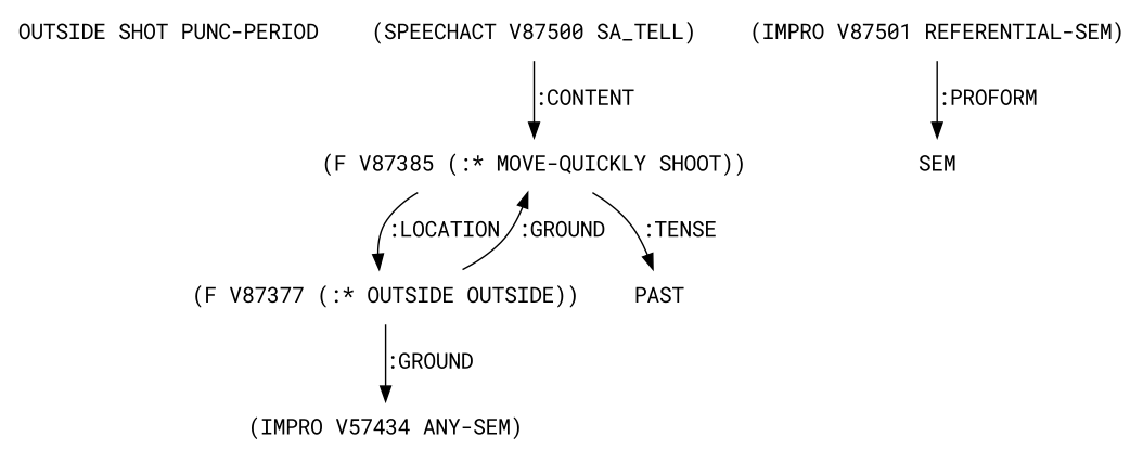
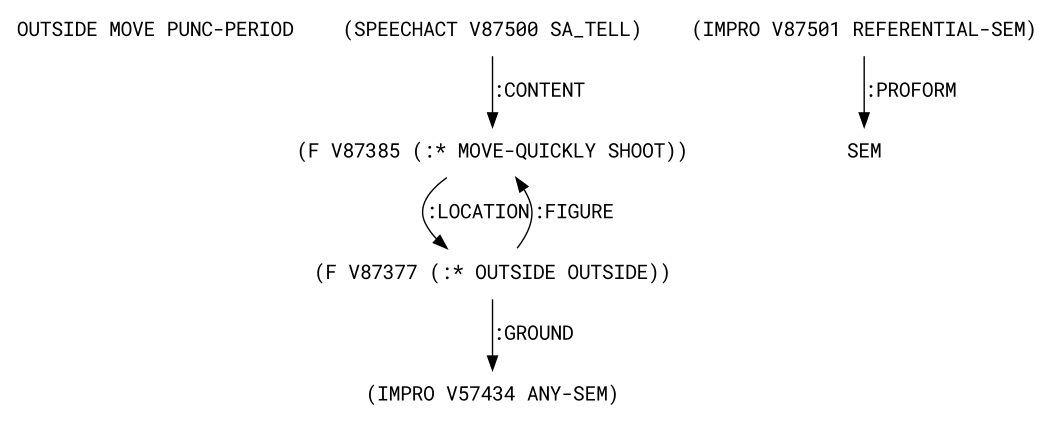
  digraph {
    fontname="Roboto Mono"
    node [fontname="Roboto Mono" shape=none]
    edge [fontname="Roboto Mono"]
-   "OUTSIDE SHOT PUNC-PERIOD"
+   "OUTSIDE SHOT PUNC-PERIOD" [label="OUTSIDE MOVE PUNC-PERIOD"]
    n2 [label="(SPEECHACT V87500 SA_TELL)"]
    n3 [label="(F V87385 (:* MOVE-QUICKLY SHOOT))"]
    n4 [label="(F V87377 (:* OUTSIDE OUTSIDE))"]
-   n5 [label=PAST]
    n6 [label="(IMPRO V87501 REFERENTIAL-SEM)"]
    n7 [label=SEM]
    n8 [label="(IMPRO V57434 ANY-SEM)"]
    n2 -> n3 [label=":CONTENT"]
    n3 -> n4 [label=":LOCATION"]
-   n3 -> n5 [label=":TENSE"]
-   n4 -> n3 [label=":GROUND"]
+   n4 -> n3 [label=":FIGURE"]
    n4 -> n8 [label=":GROUND"]
    n6 -> n7 [label=":PROFORM"]
  }
